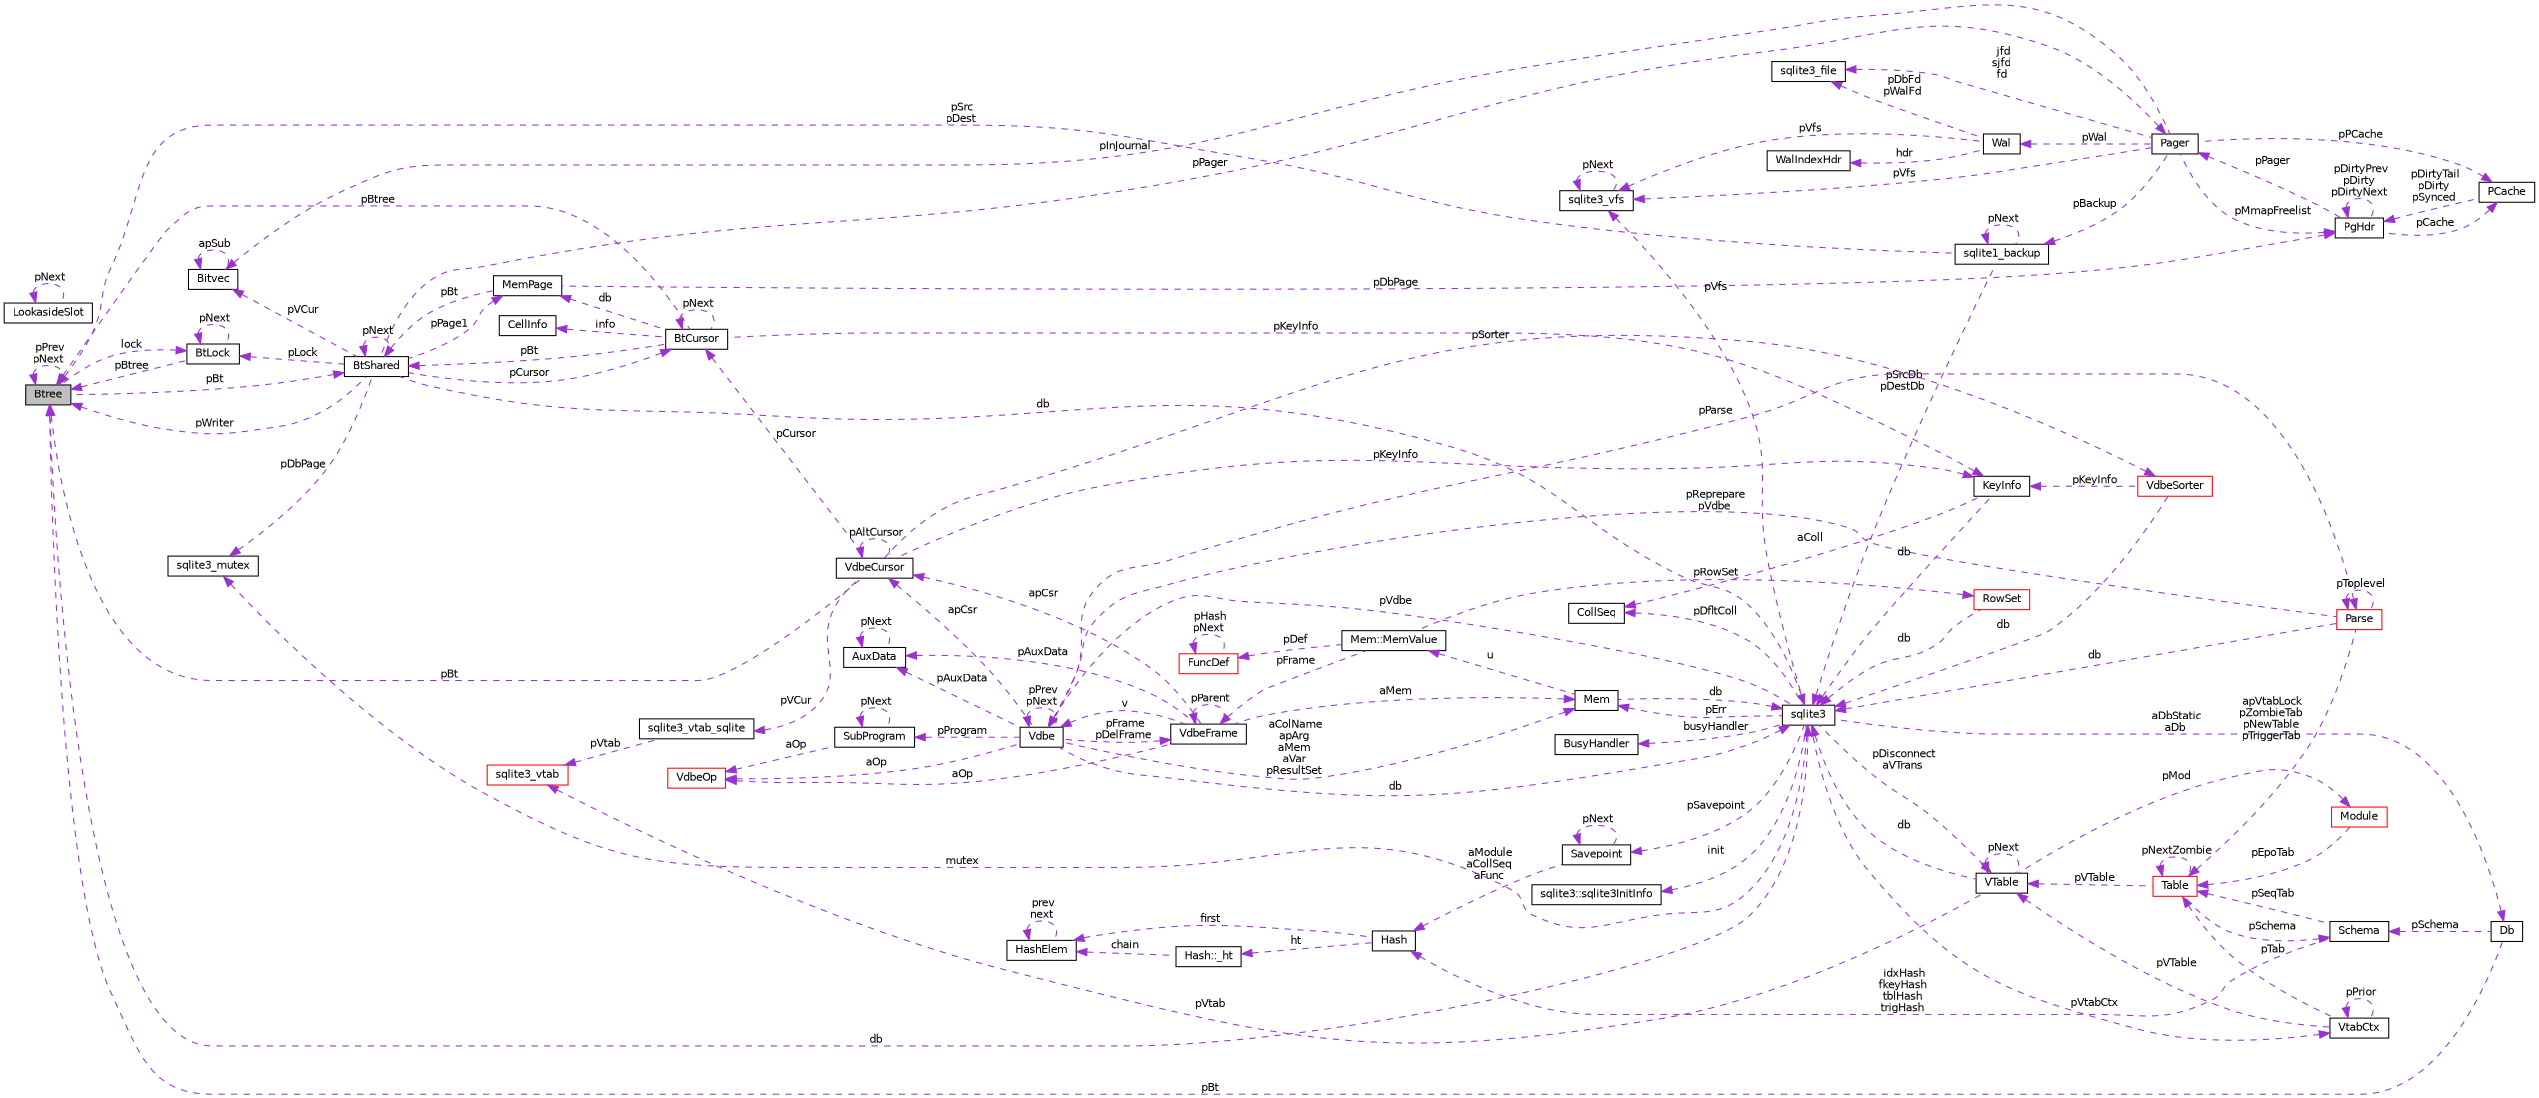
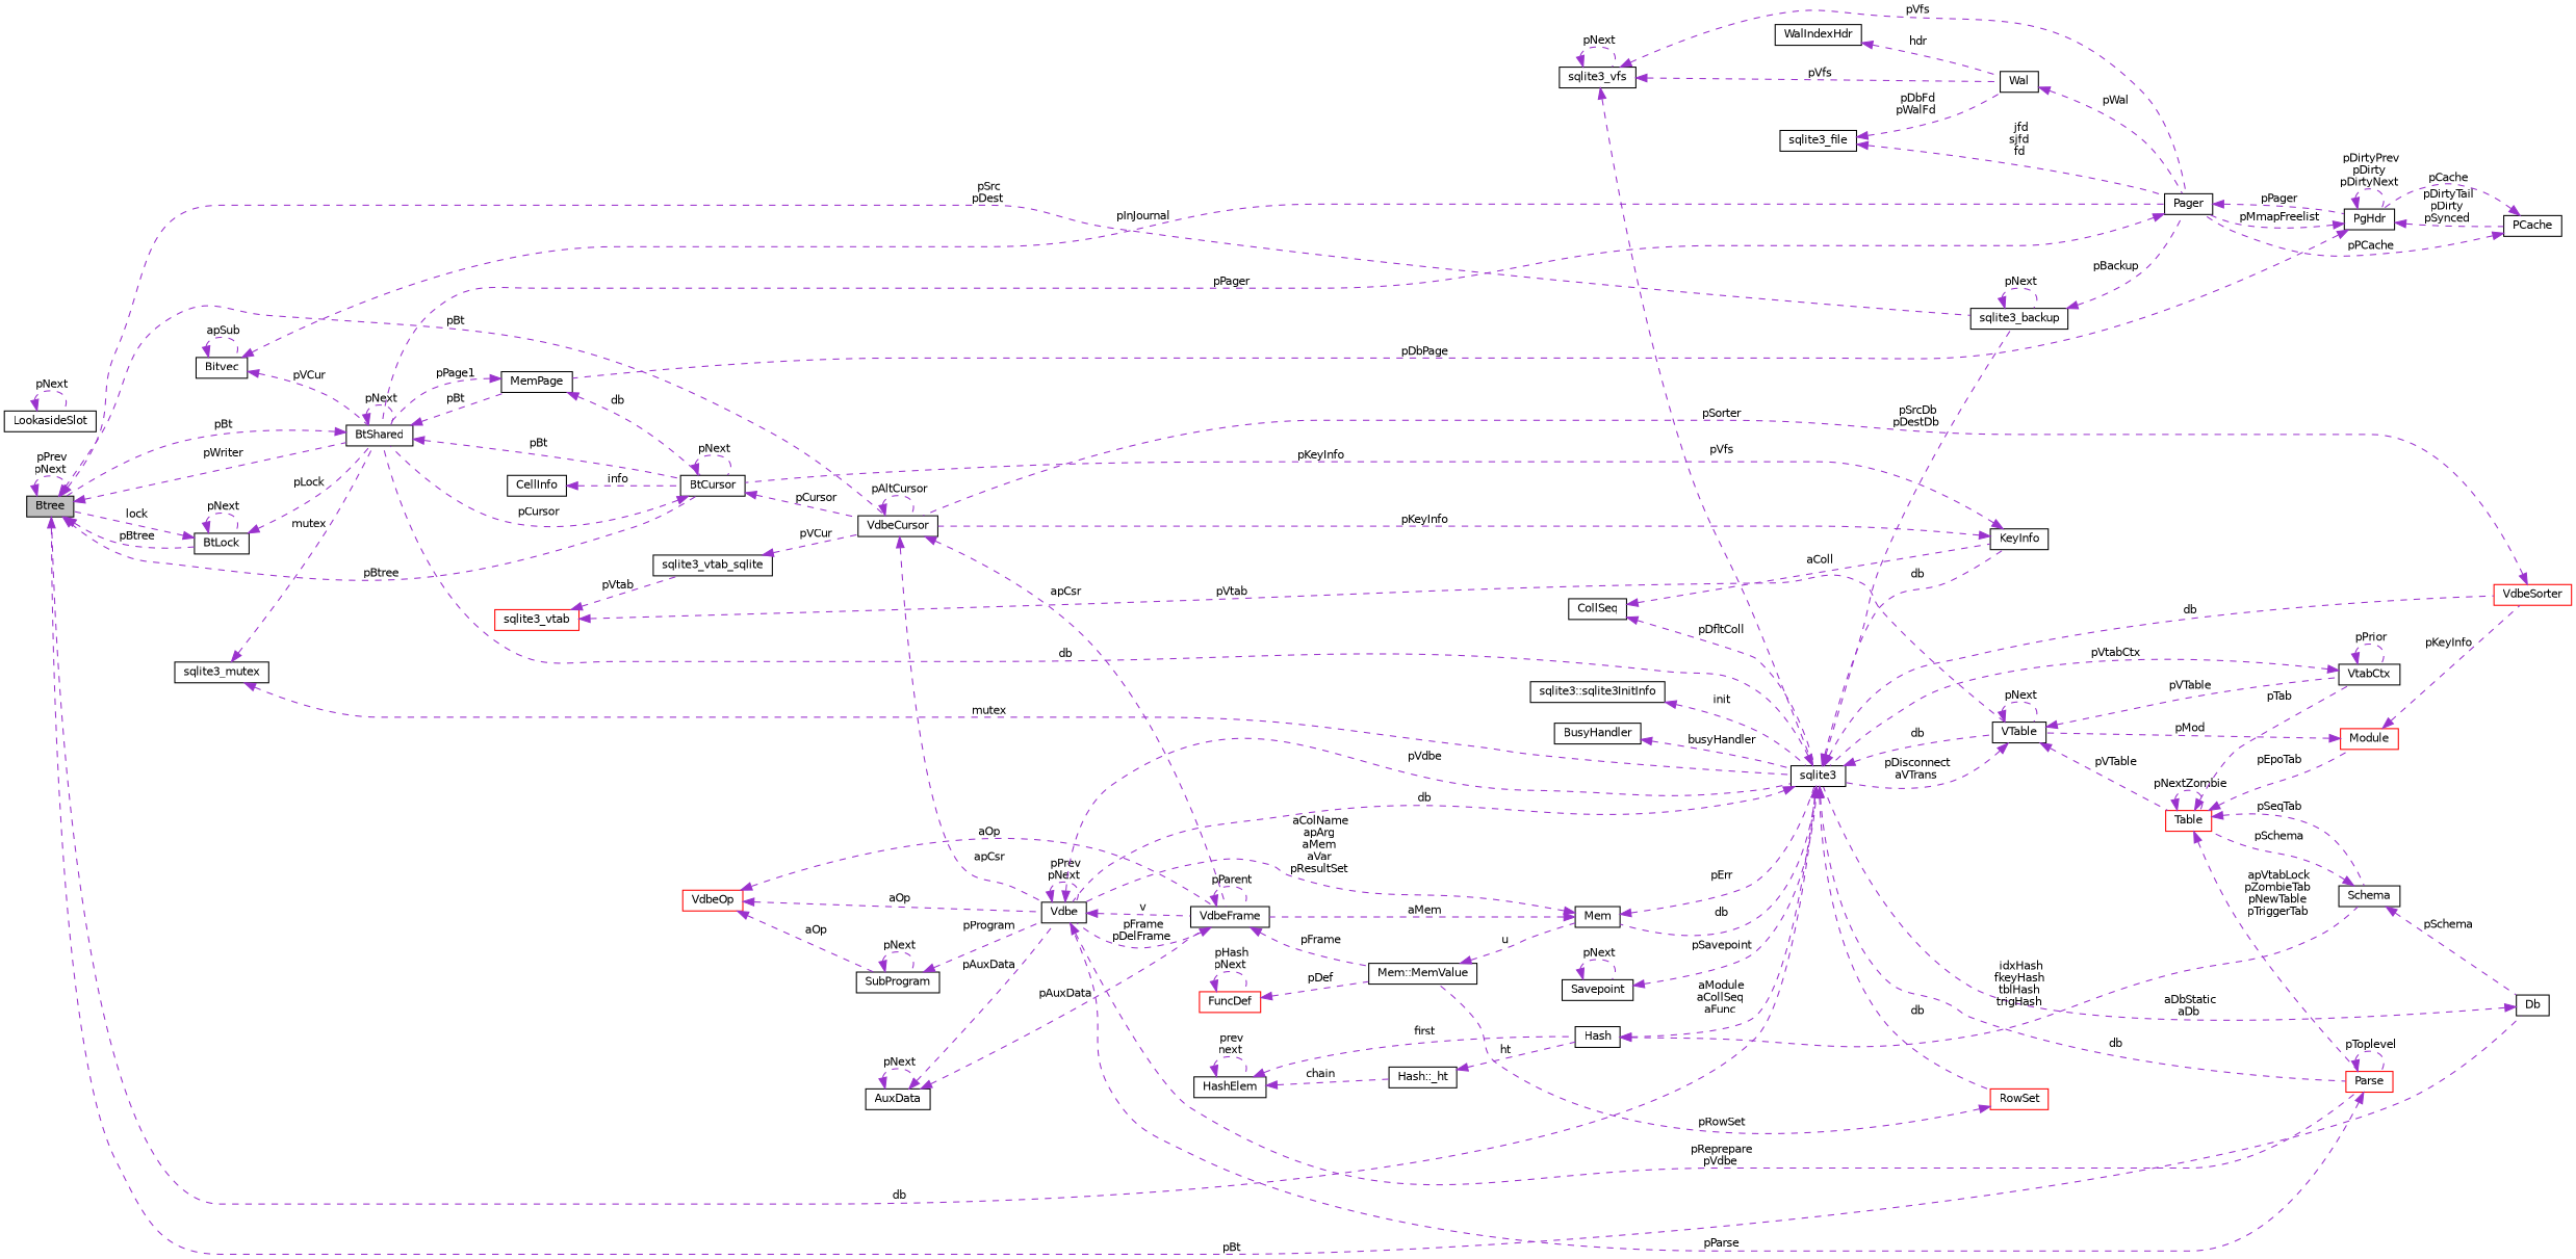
  digraph {
    rankdir=LR
    node [color=black fillcolor=white fontname=Helvetica fontsize=10 shape=record style=filled]
    edge [color=darkorchid3 dir=back fontname=Helvetica fontsize=10 labelfontname=Helvetica labelfontsize=10 style=dashed]
    n1 [fillcolor=grey75 fontcolor=black height=0.2 label=Btree width=0.4]
    n2 [height=0.2 label=BtShared width=0.4]
    n3 [height=0.2 label=BtCursor width=0.4]
-   n4 [height=0.2 label=sqlite1_backup width=0.4]
+   n4 [height=0.2 label=sqlite3_backup width=0.4]
    n5 [height=0.2 label=VdbeCursor width=0.4]
    n6 [height=0.2 label=Db width=0.4]
    n7 [height=0.2 label=BtLock width=0.4]
    n8 [height=0.2 label=MemPage width=0.4]
    n9 [height=0.2 label=Pager width=0.4]
    n10 [height=0.2 label=Vdbe width=0.4]
    n11 [height=0.2 label=VdbeFrame width=0.4]
    n12 [height=0.2 label=sqlite3 width=0.4]
    n13 [height=0.2 label=CellInfo width=0.4]
    n14 [height=0.2 label=PgHdr width=0.4]
    n15 [height=0.2 label=PCache width=0.4]
    n16 [height=0.2 label=Mem width=0.4]
    n17 [height=0.2 label=KeyInfo width=0.4]
    n18 [color=red height=0.2 label=VdbeSorter width=0.4]
    n19 [color=red height=0.2 label=Parse width=0.4]
    n20 [height=0.2 label=VTable width=0.4]
    n21 [color=red height=0.2 label=RowSet width=0.4]
    n22 [color=red height=0.2 label=Table width=0.4]
    n23 [height=0.2 label=VtabCtx width=0.4]
    n24 [height=0.2 label="Mem::MemValue" width=0.4]
    n25 [height=0.2 label=AuxData width=0.4]
    n26 [height=0.2 label=SubProgram width=0.4]
    n27 [color=red height=0.2 label=VdbeOp width=0.4]
    n28 [height=0.2 label=sqlite3_vtab_sqlite width=0.4]
    n29 [color=red height=0.2 label=sqlite3_vtab width=0.4]
    n30 [height=0.2 label=CollSeq width=0.4]
    n31 [height=0.2 label=Schema width=0.4]
    n32 [color=red height=0.2 label=Module width=0.4]
    n33 [height=0.2 label=Hash width=0.4]
    n34 [height=0.2 label="Hash::_ht" width=0.4]
    n35 [height=0.2 label=HashElem width=0.4]
    n36 [color=red height=0.2 label=FuncDef width=0.4]
    n37 [height=0.2 label=Savepoint width=0.4]
    n38 [height=0.2 label=LookasideSlot width=0.4]
    n39 [height=0.2 label=sqlite3_mutex width=0.4]
    n40 [height=0.2 label=sqlite3_vfs width=0.4]
    n41 [height=0.2 label=Wal width=0.4]
    n42 [height=0.2 label="sqlite3::sqlite3InitInfo" width=0.4]
    n43 [height=0.2 label=BusyHandler width=0.4]
    n44 [height=0.2 label=Bitvec width=0.4]
    n45 [height=0.2 label=sqlite3_file width=0.4]
    n46 [height=0.2 label=WalIndexHdr width=0.4]
    n1 -> n1 [label=" pPrev\npNext"]
    n1 -> n2 [label=" pWriter"]
    n1 -> n3 [label=" pBtree"]
    n1 -> n4 [label=" pSrc\npDest"]
    n1 -> n5 [label=" pBt"]
    n1 -> n6 [label=" pBt"]
    n1 -> n7 [label=" pBtree"]
    n2 -> n1 [label=" pBt"]
    n2 -> n2 [label=" pNext"]
    n2 -> n3 [label=" pBt"]
    n2 -> n8 [label=" pBt"]
    n3 -> n2 [label=" pCursor"]
    n3 -> n3 [label=" pNext"]
    n3 -> n5 [label=" pCursor"]
    n4 -> n4 [label=" pNext"]
    n4 -> n9 [label=" pBackup"]
    n5 -> n5 [label=" pAltCursor"]
    n5 -> n10 [label=" apCsr"]
    n5 -> n11 [label=" apCsr"]
    n6 -> n12 [label=" aDbStatic\naDb"]
    n7 -> n1 [label=" lock"]
    n7 -> n2 [label=" pLock"]
    n7 -> n7 [label=" pNext"]
    n8 -> n2 [label=" pPage1"]
    n8 -> n3 [label=" db"]
    n9 -> n2 [label=" pPager"]
    n9 -> n14 [label=" pPager"]
    n10 -> n10 [label=" pPrev\npNext"]
    n10 -> n11 [label=" v"]
    n10 -> n12 [label=" pVdbe"]
    n10 -> n19 [label=" pReprepare\npVdbe"]
    n11 -> n10 [label=" pFrame\npDelFrame"]
    n11 -> n11 [label=" pParent"]
    n11 -> n24 [label=" pFrame"]
    n12 -> n1 [label=" db"]
    n12 -> n2 [label=" db"]
    n12 -> n4 [label=" pSrcDb\npDestDb"]
    n12 -> n10 [label=" db"]
    n12 -> n16 [label=" db"]
    n12 -> n17 [label=" db"]
    n12 -> n18 [label=" db"]
    n12 -> n19 [label=" db"]
    n12 -> n20 [label=" db"]
    n12 -> n21 [label=" db"]
    n13 -> n3 [label=" info"]
    n14 -> n8 [label=" pDbPage"]
    n14 -> n9 [label=" pMmapFreelist"]
    n14 -> n14 [label=" pDirtyPrev\npDirty\npDirtyNext"]
    n14 -> n15 [label=" pDirtyTail\npDirty\npSynced"]
    n15 -> n9 [label=" pPCache"]
    n15 -> n14 [label=" pCache"]
    n16 -> n10 [label=" aColName\napArg\naMem\naVar\npResultSet"]
    n16 -> n11 [label=" aMem"]
    n16 -> n12 [label=" pErr"]
    n17 -> n3 [label=" pKeyInfo"]
    n17 -> n5 [label=" pKeyInfo"]
-   n17 -> n18 [label=" pKeyInfo"]
+   n32 -> n18 [label=" pKeyInfo"]
    n18 -> n5 [label=" pSorter"]
    n19 -> n10 [label=" pParse"]
    n19 -> n19 [label=" pToplevel"]
    n20 -> n12 [label=" pDisconnect\naVTrans"]
    n20 -> n20 [label=" pNext"]
    n20 -> n22 [label=" pVTable"]
    n20 -> n23 [label=" pVTable"]
    n21 -> n24 [label=" pRowSet"]
    n22 -> n19 [label=" apVtabLock\npZombieTab\npNewTable\npTriggerTab"]
    n22 -> n22 [label=" pNextZombie"]
    n22 -> n23 [label=" pTab"]
    n22 -> n31 [label=" pSeqTab"]
    n22 -> n32 [label=" pEpoTab"]
    n23 -> n12 [label=" pVtabCtx"]
    n23 -> n23 [label=" pPrior"]
    n24 -> n16 [label=" u"]
    n25 -> n10 [label=" pAuxData"]
    n25 -> n11 [label=" pAuxData"]
    n25 -> n25 [label=" pNext"]
    n26 -> n10 [label=" pProgram"]
    n26 -> n26 [label=" pNext"]
    n27 -> n10 [label=" aOp"]
    n27 -> n11 [label=" aOp"]
    n27 -> n26 [label=" aOp"]
    n28 -> n5 [label=" pVCur"]
    n29 -> n20 [label=" pVtab"]
    n29 -> n28 [label=" pVtab"]
    n30 -> n12 [label=" pDfltColl"]
    n30 -> n17 [label=" aColl"]
    n31 -> n6 [label=" pSchema"]
    n31 -> n22 [label=" pSchema"]
    n32 -> n20 [label=" pMod"]
-   n33 -> n37 [label=" aModule\naCollSeq\naFunc"]
+   n33 -> n12 [label=" aModule\naCollSeq\naFunc"]
    n33 -> n31 [label=" idxHash\nfkeyHash\ntblHash\ntrigHash"]
    n34 -> n33 [label=" ht"]
    n35 -> n33 [label=" first"]
    n35 -> n34 [label=" chain"]
    n35 -> n35 [label=" prev\nnext"]
    n36 -> n24 [label=" pDef"]
    n36 -> n36 [label=" pHash\npNext"]
    n37 -> n12 [label=" pSavepoint"]
    n37 -> n37 [label=" pNext"]
    n38 -> n38 [label=" pNext"]
-   n39 -> n2 [label=" pDbPage"]
+   n39 -> n2 [label=" mutex"]
    n39 -> n12 [label=" mutex"]
    n40 -> n9 [label=" pVfs"]
    n40 -> n12 [label=" pVfs"]
    n40 -> n40 [label=" pNext"]
    n40 -> n41 [label=" pVfs"]
    n41 -> n9 [label=" pWal"]
    n42 -> n12 [label=" init"]
    n43 -> n12 [label=" busyHandler"]
    n44 -> n2 [label=" pVCur"]
    n44 -> n9 [label=" pInJournal"]
    n44 -> n44 [label=" apSub"]
    n45 -> n9 [label=" jfd\nsjfd\nfd"]
    n45 -> n41 [label=" pDbFd\npWalFd"]
    n46 -> n41 [label=" hdr"]
  }
